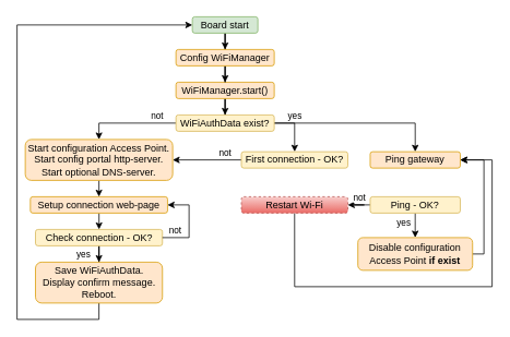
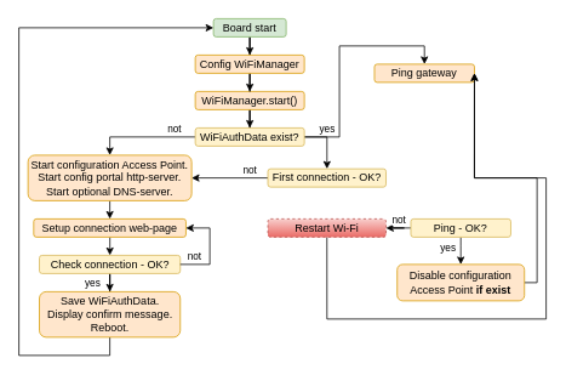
  <mxCell id="0" />
  <mxCell id="1" parent="0" />
  <mxCell id="2" value="" style="edgeStyle=orthogonalEdgeStyle;rounded=0;orthogonalLoop=1;jettySize=auto;html=1;" parent="1" source="3" target="7" edge="1"><mxGeometry relative="1" as="geometry" /></mxCell>
  <mxCell id="3" value="&lt;div&gt;Board start&lt;/div&gt;" style="rounded=1;whiteSpace=wrap;html=1;fillColor=#d5e8d4;strokeColor=#82b366;" parent="1" vertex="1"><mxGeometry x="234" y="20" width="80" height="20" as="geometry" /></mxCell>
  <mxCell id="4" value="" style="edgeStyle=orthogonalEdgeStyle;rounded=0;orthogonalLoop=1;jettySize=auto;html=1;" parent="1" source="5" target="13" edge="1"><mxGeometry relative="1" as="geometry" /></mxCell>
  <mxCell id="5" value="&lt;div&gt;WiFiManager.start()&lt;/div&gt;" style="rounded=1;whiteSpace=wrap;html=1;fillColor=#ffe6cc;strokeColor=#d79b00;" parent="1" vertex="1"><mxGeometry x="214" y="100" width="120" height="20" as="geometry" /></mxCell>
  <mxCell id="6" value="" style="edgeStyle=orthogonalEdgeStyle;rounded=0;orthogonalLoop=1;jettySize=auto;html=1;" parent="1" source="7" target="5" edge="1"><mxGeometry relative="1" as="geometry" /></mxCell>
  <mxCell id="7" value="&lt;div&gt;Config WiFiManager&lt;br&gt;&lt;/div&gt;" style="rounded=1;whiteSpace=wrap;html=1;fillColor=#ffe6cc;strokeColor=#d79b00;" parent="1" vertex="1"><mxGeometry x="214" y="60" width="120" height="20" as="geometry" /></mxCell>
  <mxCell id="8" value="" style="edgeStyle=orthogonalEdgeStyle;rounded=0;orthogonalLoop=1;jettySize=auto;html=1;" parent="1" source="13" target="15" edge="1"><mxGeometry relative="1" as="geometry" /></mxCell>
  <mxCell id="9" value="not" style="edgeLabel;html=1;align=center;verticalAlign=middle;resizable=0;points=[];" parent="8" vertex="1" connectable="0"><mxGeometry x="0.141" y="-1" relative="1" as="geometry"><mxPoint x="41" y="-9" as="offset" /></mxGeometry></mxCell>
  <mxCell id="10" value="" style="edgeStyle=orthogonalEdgeStyle;rounded=0;orthogonalLoop=1;jettySize=auto;html=1;" parent="1" source="13" target="27" edge="1"><mxGeometry relative="1" as="geometry"><Array as="points"><mxPoint x="350" y="150" /><mxPoint x="350" y="150" /></Array></mxGeometry></mxCell>
  <mxCell id="11" value="yes" style="edgeLabel;html=1;align=center;verticalAlign=middle;resizable=0;points=[];" parent="10" vertex="1" connectable="0"><mxGeometry x="-0.16" relative="1" as="geometry"><mxPoint y="-10" as="offset" /></mxGeometry></mxCell>
  <mxCell id="12" style="edgeStyle=orthogonalEdgeStyle;rounded=0;orthogonalLoop=1;jettySize=auto;html=1;exitX=1;exitY=0.5;exitDx=0;exitDy=0;entryX=0.5;entryY=0;entryDx=0;entryDy=0;" parent="1" source="13" target="28" edge="1"><mxGeometry relative="1" as="geometry" /></mxCell>
  <mxCell id="13" value="WiFiAuthData exist?" style="rounded=1;whiteSpace=wrap;html=1;fillColor=#fff2cc;strokeColor=#d6b656;" parent="1" vertex="1"><mxGeometry x="214" y="140" width="120" height="20" as="geometry" /></mxCell>
  <mxCell id="14" value="" style="edgeStyle=orthogonalEdgeStyle;rounded=0;orthogonalLoop=1;jettySize=auto;html=1;" parent="1" source="15" target="17" edge="1"><mxGeometry relative="1" as="geometry" /></mxCell>
  <mxCell id="15" value="&lt;div align=&quot;center&quot;&gt;Start configuration Access Point.&lt;/div&gt;&lt;div align=&quot;center&quot;&gt;Start config portal http-server.&lt;/div&gt;&lt;div align=&quot;center&quot;&gt;Start optional DNS-server.&lt;/div&gt;" style="rounded=1;whiteSpace=wrap;html=1;fillColor=#ffe6cc;strokeColor=#d79b00;align=center;" parent="1" vertex="1"><mxGeometry x="30" y="170" width="180" height="50" as="geometry" /></mxCell>
  <mxCell id="16" value="" style="edgeStyle=orthogonalEdgeStyle;rounded=0;orthogonalLoop=1;jettySize=auto;html=1;" parent="1" source="17" target="20" edge="1"><mxGeometry relative="1" as="geometry" /></mxCell>
  <mxCell id="17" value="Setup connection web-page" style="rounded=1;whiteSpace=wrap;html=1;fillColor=#ffe6cc;strokeColor=#d79b00;" parent="1" vertex="1"><mxGeometry x="36.25" y="240" width="167.5" height="20" as="geometry" /></mxCell>
  <mxCell id="18" value="" style="edgeStyle=orthogonalEdgeStyle;rounded=0;orthogonalLoop=1;jettySize=auto;html=1;" parent="1" source="20" target="24" edge="1"><mxGeometry relative="1" as="geometry" /></mxCell>
  <mxCell id="19" value="yes" style="edgeLabel;html=1;align=center;verticalAlign=middle;resizable=0;points=[];" vertex="1" connectable="0" parent="18"><mxGeometry x="0.277" relative="1" as="geometry"><mxPoint x="-20" y="8" as="offset" /></mxGeometry></mxCell>
  <mxCell id="20" value="Check connection - OK?" style="rounded=1;whiteSpace=wrap;html=1;fillColor=#fff2cc;strokeColor=#d6b656;" parent="1" vertex="1"><mxGeometry x="42.5" y="280" width="155" height="20" as="geometry" /></mxCell>
  <mxCell id="21" value="" style="endArrow=classic;html=1;rounded=0;exitX=1;exitY=0.5;exitDx=0;exitDy=0;entryX=1;entryY=0.5;entryDx=0;entryDy=0;" parent="1" source="20" target="17" edge="1"><mxGeometry width="50" height="50" relative="1" as="geometry"><mxPoint x="200" y="210" as="sourcePoint" /><mxPoint x="230" y="230" as="targetPoint" /><Array as="points"><mxPoint x="230" y="290" /><mxPoint x="230" y="250" /></Array></mxGeometry></mxCell>
  <mxCell id="22" value="not" style="edgeLabel;html=1;align=center;verticalAlign=middle;resizable=0;points=[];" parent="21" vertex="1" connectable="0"><mxGeometry x="-0.64" y="1" relative="1" as="geometry"><mxPoint x="-3" y="-9" as="offset" /></mxGeometry></mxCell>
  <mxCell id="23" style="edgeStyle=orthogonalEdgeStyle;rounded=0;orthogonalLoop=1;jettySize=auto;html=1;exitX=0.5;exitY=1;exitDx=0;exitDy=0;entryX=0;entryY=0.5;entryDx=0;entryDy=0;" parent="1" source="24" target="3" edge="1"><mxGeometry relative="1" as="geometry"><mxPoint x="20" y="30" as="targetPoint" /><Array as="points"><mxPoint x="120" y="390" /><mxPoint x="20" y="390" /><mxPoint x="20" y="30" /></Array></mxGeometry></mxCell>
  <mxCell id="24" value="&lt;div align=&quot;center&quot;&gt;Save WiFiAuthData.&lt;/div&gt;&lt;div align=&quot;center&quot;&gt;Display confirm message.&lt;br&gt;&lt;/div&gt;&lt;div align=&quot;center&quot;&gt;Reboot.&lt;/div&gt;" style="rounded=1;whiteSpace=wrap;html=1;fillColor=#ffe6cc;strokeColor=#d79b00;align=center;" parent="1" vertex="1"><mxGeometry x="42.5" y="320" width="155" height="50" as="geometry" /></mxCell>
  <mxCell id="25" value="" style="edgeStyle=orthogonalEdgeStyle;rounded=0;orthogonalLoop=1;jettySize=auto;html=1;entryX=1;entryY=0.5;entryDx=0;entryDy=0;" parent="1" source="27" target="15" edge="1"><mxGeometry relative="1" as="geometry" /></mxCell>
  <mxCell id="26" value="not" style="edgeLabel;html=1;align=center;verticalAlign=middle;resizable=0;points=[];" parent="25" vertex="1" connectable="0"><mxGeometry x="-0.311" y="1" relative="1" as="geometry"><mxPoint x="9" y="-11" as="offset" /></mxGeometry></mxCell>
  <mxCell id="27" value="&lt;div&gt;First connection - OK?&lt;br&gt;&lt;/div&gt;" style="rounded=1;whiteSpace=wrap;html=1;fillColor=#fff2cc;strokeColor=#d6b656;" parent="1" vertex="1"><mxGeometry x="293.86" y="185" width="130" height="20" as="geometry" /></mxCell>
- <mxCell id="28" value="Ping gateway" style="rounded=1;whiteSpace=wrap;html=1;fillColor=#ffe6cc;strokeColor=#d79b00;" parent="1" vertex="1"><mxGeometry x="451.14" y="185" width="110" height="20" as="geometry" /></mxCell>
+ <mxCell id="28" value="Ping gateway" style="rounded=1;whiteSpace=wrap;html=1;fillColor=#ffe6cc;strokeColor=#d79b00;" parent="1" vertex="1"><mxGeometry x="411.14" y="70" width="110" height="20" as="geometry" /></mxCell>
  <mxCell id="29" value="" style="edgeStyle=orthogonalEdgeStyle;rounded=0;orthogonalLoop=1;jettySize=auto;html=1;" parent="1" source="33" target="35" edge="1"><mxGeometry relative="1" as="geometry"><Array as="points"><mxPoint x="506.28" y="270" /><mxPoint x="506.28" y="270" /></Array></mxGeometry></mxCell>
  <mxCell id="30" value="yes" style="edgeLabel;html=1;align=center;verticalAlign=middle;resizable=0;points=[];" parent="29" vertex="1" connectable="0"><mxGeometry x="-0.229" relative="1" as="geometry"><mxPoint x="-15" y="-1" as="offset" /></mxGeometry></mxCell>
  <mxCell id="31" value="" style="edgeStyle=orthogonalEdgeStyle;rounded=0;orthogonalLoop=1;jettySize=auto;html=1;entryX=1;entryY=0.5;entryDx=0;entryDy=0;" edge="1" parent="1" source="33" target="37"><mxGeometry relative="1" as="geometry"><mxPoint x="430" y="250" as="targetPoint" /></mxGeometry></mxCell>
  <mxCell id="32" value="not" style="edgeLabel;html=1;align=center;verticalAlign=middle;resizable=0;points=[];" vertex="1" connectable="0" parent="31"><mxGeometry x="-0.271" y="1" relative="1" as="geometry"><mxPoint x="5" y="-11" as="offset" /></mxGeometry></mxCell>
  <mxCell id="33" value="Ping - OK?" style="rounded=1;whiteSpace=wrap;html=1;fillColor=#fff2cc;strokeColor=#d6b656;" parent="1" vertex="1"><mxGeometry x="451.14" y="240" width="110" height="20" as="geometry" /></mxCell>
  <mxCell id="34" style="edgeStyle=orthogonalEdgeStyle;rounded=0;orthogonalLoop=1;jettySize=auto;html=1;exitX=1;exitY=0.5;exitDx=0;exitDy=0;entryX=1;entryY=0.5;entryDx=0;entryDy=0;" parent="1" source="35" target="28" edge="1"><mxGeometry relative="1" as="geometry"><mxPoint x="601.28" y="200" as="targetPoint" /><Array as="points"><mxPoint x="590" y="310" /><mxPoint x="590" y="195" /></Array></mxGeometry></mxCell>
  <mxCell id="35" value="&lt;div&gt;Disable configuration Access Point &lt;b&gt;if exist&lt;/b&gt;&lt;br&gt;&lt;/div&gt;" style="rounded=1;whiteSpace=wrap;html=1;fillColor=#ffe6cc;strokeColor=#d79b00;" parent="1" vertex="1"><mxGeometry x="436.14" y="290" width="140" height="40" as="geometry" /></mxCell>
  <mxCell id="36" style="edgeStyle=orthogonalEdgeStyle;rounded=0;orthogonalLoop=1;jettySize=auto;html=1;exitX=0.5;exitY=1;exitDx=0;exitDy=0;entryX=1;entryY=0.5;entryDx=0;entryDy=0;jumpStyle=none;startArrow=none;startFill=0;" edge="1" parent="1" source="37" target="28"><mxGeometry relative="1" as="geometry"><Array as="points"><mxPoint x="359" y="350" /><mxPoint x="600" y="350" /><mxPoint x="600" y="195" /></Array></mxGeometry></mxCell>
  <mxCell id="37" value="Restart Wi-Fi" style="rounded=1;whiteSpace=wrap;html=1;fillColor=#f8cecc;strokeColor=#b85450;gradientColor=#ea6b66;dashed=1;" vertex="1" parent="1"><mxGeometry x="293.86" y="240" width="130" height="20" as="geometry" /></mxCell>
